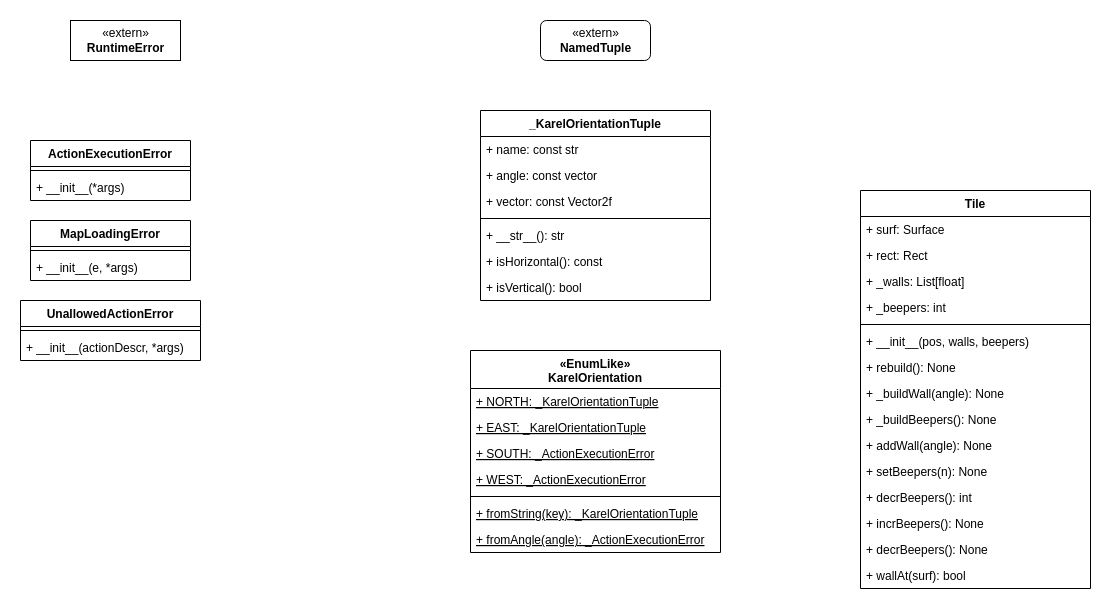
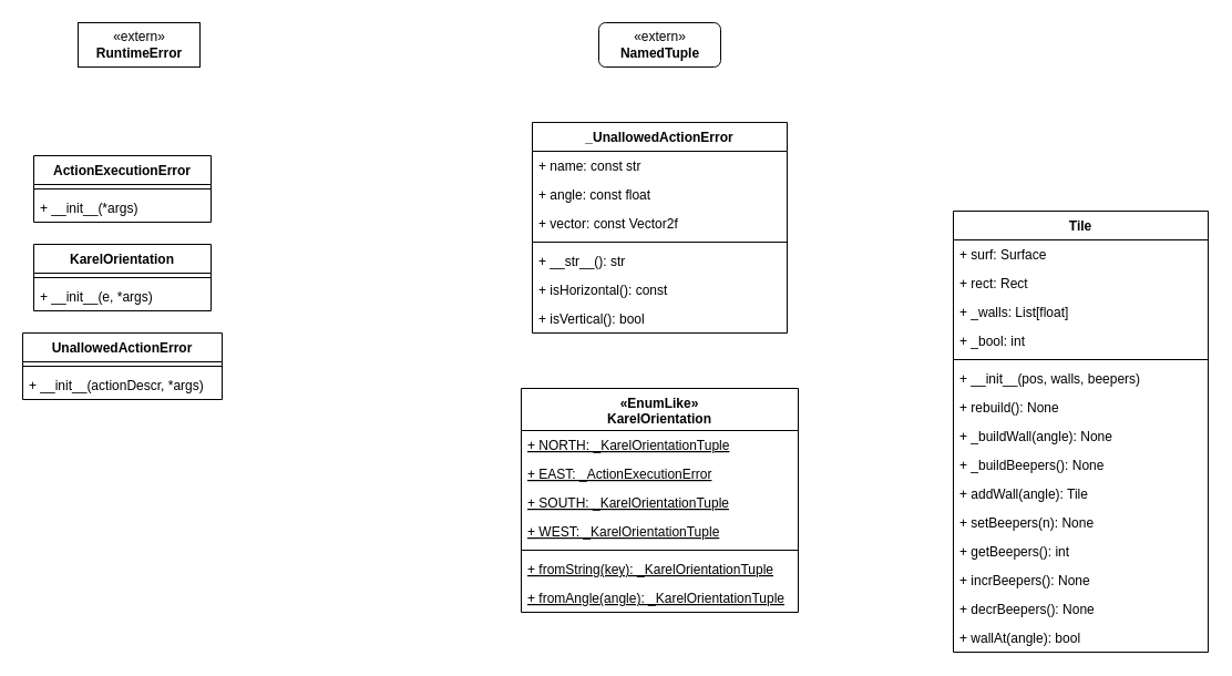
  <mxCell id="0" />
  <mxCell id="1" parent="0" />
  <mxCell id="2" value="ActionExecutionError" style="swimlane;fontStyle=1;align=center;verticalAlign=top;childLayout=stackLayout;horizontal=1;startSize=26;horizontalStack=0;resizeParent=1;resizeParentMax=0;resizeLast=0;collapsible=1;marginBottom=0;" vertex="1" parent="1"><mxGeometry x="30" y="140" width="160" height="60" as="geometry" /></mxCell>
  <mxCell id="3" value="" style="line;strokeWidth=1;fillColor=none;align=left;verticalAlign=middle;spacingTop=-1;spacingLeft=3;spacingRight=3;rotatable=0;labelPosition=right;points=[];portConstraint=eastwest;" vertex="1" parent="2"><mxGeometry y="26" width="160" height="8" as="geometry" /></mxCell>
  <mxCell id="4" value="+ __init__(*args)" style="text;strokeColor=none;fillColor=none;align=left;verticalAlign=top;spacingLeft=4;spacingRight=4;overflow=hidden;rotatable=0;points=[[0,0.5],[1,0.5]];portConstraint=eastwest;" vertex="1" parent="2"><mxGeometry y="34" width="160" height="26" as="geometry" /></mxCell>
- <mxCell id="5" value="MapLoadingError" style="swimlane;fontStyle=1;align=center;verticalAlign=top;childLayout=stackLayout;horizontal=1;startSize=26;horizontalStack=0;resizeParent=1;resizeParentMax=0;resizeLast=0;collapsible=1;marginBottom=0;" vertex="1" parent="1"><mxGeometry x="30" y="220" width="160" height="60" as="geometry" /></mxCell>
+ <mxCell id="5" value="KarelOrientation" style="swimlane;fontStyle=1;align=center;verticalAlign=top;childLayout=stackLayout;horizontal=1;startSize=26;horizontalStack=0;resizeParent=1;resizeParentMax=0;resizeLast=0;collapsible=1;marginBottom=0;" vertex="1" parent="1"><mxGeometry x="30" y="220" width="160" height="60" as="geometry" /></mxCell>
  <mxCell id="6" value="" style="line;strokeWidth=1;fillColor=none;align=left;verticalAlign=middle;spacingTop=-1;spacingLeft=3;spacingRight=3;rotatable=0;labelPosition=right;points=[];portConstraint=eastwest;" vertex="1" parent="5"><mxGeometry y="26" width="160" height="8" as="geometry" /></mxCell>
  <mxCell id="7" value="+ __init__(e, *args)" style="text;strokeColor=none;fillColor=none;align=left;verticalAlign=top;spacingLeft=4;spacingRight=4;overflow=hidden;rotatable=0;points=[[0,0.5],[1,0.5]];portConstraint=eastwest;" vertex="1" parent="5"><mxGeometry y="34" width="160" height="26" as="geometry" /></mxCell>
  <mxCell id="8" value="UnallowedActionError" style="swimlane;fontStyle=1;align=center;verticalAlign=top;childLayout=stackLayout;horizontal=1;startSize=26;horizontalStack=0;resizeParent=1;resizeParentMax=0;resizeLast=0;collapsible=1;marginBottom=0;" vertex="1" parent="1"><mxGeometry x="20" y="300" width="180" height="60" as="geometry" /></mxCell>
  <mxCell id="9" value="" style="line;strokeWidth=1;fillColor=none;align=left;verticalAlign=middle;spacingTop=-1;spacingLeft=3;spacingRight=3;rotatable=0;labelPosition=right;points=[];portConstraint=eastwest;" vertex="1" parent="8"><mxGeometry y="26" width="180" height="8" as="geometry" /></mxCell>
  <mxCell id="10" value="+ __init__(actionDescr, *args)" style="text;strokeColor=none;fillColor=none;align=left;verticalAlign=top;spacingLeft=4;spacingRight=4;overflow=hidden;rotatable=0;points=[[0,0.5],[1,0.5]];portConstraint=eastwest;" vertex="1" parent="8"><mxGeometry y="34" width="180" height="26" as="geometry" /></mxCell>
  <mxCell id="11" value="«extern»&lt;br&gt;&lt;b&gt;RuntimeError&lt;/b&gt;" style="html=1;" vertex="1" parent="1"><mxGeometry x="70" y="20" width="110" height="40" as="geometry" /></mxCell>
  <mxCell id="12" value="«extern»&lt;br&gt;&lt;b&gt;NamedTuple&lt;/b&gt;" style="html=1;direction=west;rounded=1;" vertex="1" parent="1"><mxGeometry x="540" y="20" width="110" height="40" as="geometry" /></mxCell>
- <mxCell id="13" value="_KarelOrientationTuple" style="swimlane;fontStyle=1;align=center;verticalAlign=top;childLayout=stackLayout;horizontal=1;startSize=26;horizontalStack=0;resizeParent=1;resizeParentMax=0;resizeLast=0;collapsible=1;marginBottom=0;" vertex="1" parent="1"><mxGeometry x="480" y="110" width="230" height="190" as="geometry" /></mxCell>
+ <mxCell id="13" value="_UnallowedActionError" style="swimlane;fontStyle=1;align=center;verticalAlign=top;childLayout=stackLayout;horizontal=1;startSize=26;horizontalStack=0;resizeParent=1;resizeParentMax=0;resizeLast=0;collapsible=1;marginBottom=0;" vertex="1" parent="1"><mxGeometry x="480" y="110" width="230" height="190" as="geometry" /></mxCell>
  <mxCell id="14" value="+ name: const str" style="text;strokeColor=none;fillColor=none;align=left;verticalAlign=top;spacingLeft=4;spacingRight=4;overflow=hidden;rotatable=0;points=[[0,0.5],[1,0.5]];portConstraint=eastwest;" vertex="1" parent="13"><mxGeometry y="26" width="230" height="26" as="geometry" /></mxCell>
- <mxCell id="15" value="+ angle: const vector" style="text;strokeColor=none;fillColor=none;align=left;verticalAlign=top;spacingLeft=4;spacingRight=4;overflow=hidden;rotatable=0;points=[[0,0.5],[1,0.5]];portConstraint=eastwest;" vertex="1" parent="13"><mxGeometry y="52" width="230" height="26" as="geometry" /></mxCell>
+ <mxCell id="15" value="+ angle: const float" style="text;strokeColor=none;fillColor=none;align=left;verticalAlign=top;spacingLeft=4;spacingRight=4;overflow=hidden;rotatable=0;points=[[0,0.5],[1,0.5]];portConstraint=eastwest;" vertex="1" parent="13"><mxGeometry y="52" width="230" height="26" as="geometry" /></mxCell>
  <mxCell id="16" value="+ vector: const Vector2f" style="text;strokeColor=none;fillColor=none;align=left;verticalAlign=top;spacingLeft=4;spacingRight=4;overflow=hidden;rotatable=0;points=[[0,0.5],[1,0.5]];portConstraint=eastwest;" vertex="1" parent="13"><mxGeometry y="78" width="230" height="26" as="geometry" /></mxCell>
  <mxCell id="17" value="" style="line;strokeWidth=1;fillColor=none;align=left;verticalAlign=middle;spacingTop=-1;spacingLeft=3;spacingRight=3;rotatable=0;labelPosition=right;points=[];portConstraint=eastwest;" vertex="1" parent="13"><mxGeometry y="104" width="230" height="8" as="geometry" /></mxCell>
  <mxCell id="18" value="+ __str__(): str" style="text;strokeColor=none;fillColor=none;align=left;verticalAlign=top;spacingLeft=4;spacingRight=4;overflow=hidden;rotatable=0;points=[[0,0.5],[1,0.5]];portConstraint=eastwest;" vertex="1" parent="13"><mxGeometry y="112" width="230" height="26" as="geometry" /></mxCell>
  <mxCell id="19" value="+ isHorizontal(): const" style="text;strokeColor=none;fillColor=none;align=left;verticalAlign=top;spacingLeft=4;spacingRight=4;overflow=hidden;rotatable=0;points=[[0,0.5],[1,0.5]];portConstraint=eastwest;" vertex="1" parent="13"><mxGeometry y="138" width="230" height="26" as="geometry" /></mxCell>
  <mxCell id="20" value="+ isVertical(): bool" style="text;strokeColor=none;fillColor=none;align=left;verticalAlign=top;spacingLeft=4;spacingRight=4;overflow=hidden;rotatable=0;points=[[0,0.5],[1,0.5]];portConstraint=eastwest;" vertex="1" parent="13"><mxGeometry y="164" width="230" height="26" as="geometry" /></mxCell>
  <mxCell id="21" value="«EnumLike»&#10;KarelOrientation" style="swimlane;fontStyle=1;align=center;verticalAlign=top;childLayout=stackLayout;horizontal=1;startSize=38;horizontalStack=0;resizeParent=1;resizeParentMax=0;resizeLast=0;collapsible=1;marginBottom=0;" vertex="1" parent="1"><mxGeometry x="470" y="350" width="250" height="202" as="geometry" /></mxCell>
  <mxCell id="22" value="+ NORTH: _KarelOrientationTuple" style="text;strokeColor=none;fillColor=none;align=left;verticalAlign=top;spacingLeft=4;spacingRight=4;overflow=hidden;rotatable=0;points=[[0,0.5],[1,0.5]];portConstraint=eastwest;fontStyle=4" vertex="1" parent="21"><mxGeometry y="38" width="250" height="26" as="geometry" /></mxCell>
- <mxCell id="23" value="+ EAST: _KarelOrientationTuple" style="text;strokeColor=none;fillColor=none;align=left;verticalAlign=top;spacingLeft=4;spacingRight=4;overflow=hidden;rotatable=0;points=[[0,0.5],[1,0.5]];portConstraint=eastwest;fontStyle=4" vertex="1" parent="21"><mxGeometry y="64" width="250" height="26" as="geometry" /></mxCell>
- <mxCell id="24" value="+ SOUTH: _ActionExecutionError" style="text;strokeColor=none;fillColor=none;align=left;verticalAlign=top;spacingLeft=4;spacingRight=4;overflow=hidden;rotatable=0;points=[[0,0.5],[1,0.5]];portConstraint=eastwest;fontStyle=4" vertex="1" parent="21"><mxGeometry y="90" width="250" height="26" as="geometry" /></mxCell>
- <mxCell id="25" value="+ WEST: _ActionExecutionError" style="text;strokeColor=none;fillColor=none;align=left;verticalAlign=top;spacingLeft=4;spacingRight=4;overflow=hidden;rotatable=0;points=[[0,0.5],[1,0.5]];portConstraint=eastwest;fontStyle=4" vertex="1" parent="21"><mxGeometry y="116" width="250" height="26" as="geometry" /></mxCell>
+ <mxCell id="23" value="+ EAST: _ActionExecutionError" style="text;strokeColor=none;fillColor=none;align=left;verticalAlign=top;spacingLeft=4;spacingRight=4;overflow=hidden;rotatable=0;points=[[0,0.5],[1,0.5]];portConstraint=eastwest;fontStyle=4" vertex="1" parent="21"><mxGeometry y="64" width="250" height="26" as="geometry" /></mxCell>
+ <mxCell id="24" value="+ SOUTH: _KarelOrientationTuple" style="text;strokeColor=none;fillColor=none;align=left;verticalAlign=top;spacingLeft=4;spacingRight=4;overflow=hidden;rotatable=0;points=[[0,0.5],[1,0.5]];portConstraint=eastwest;fontStyle=4" vertex="1" parent="21"><mxGeometry y="90" width="250" height="26" as="geometry" /></mxCell>
+ <mxCell id="25" value="+ WEST: _KarelOrientationTuple" style="text;strokeColor=none;fillColor=none;align=left;verticalAlign=top;spacingLeft=4;spacingRight=4;overflow=hidden;rotatable=0;points=[[0,0.5],[1,0.5]];portConstraint=eastwest;fontStyle=4" vertex="1" parent="21"><mxGeometry y="116" width="250" height="26" as="geometry" /></mxCell>
  <mxCell id="26" value="" style="line;strokeWidth=1;fillColor=none;align=left;verticalAlign=middle;spacingTop=-1;spacingLeft=3;spacingRight=3;rotatable=0;labelPosition=right;points=[];portConstraint=eastwest;" vertex="1" parent="21"><mxGeometry y="142" width="250" height="8" as="geometry" /></mxCell>
  <mxCell id="27" value="+ fromString(key): _KarelOrientationTuple" style="text;strokeColor=none;fillColor=none;align=left;verticalAlign=top;spacingLeft=4;spacingRight=4;overflow=hidden;rotatable=0;points=[[0,0.5],[1,0.5]];portConstraint=eastwest;fontStyle=4" vertex="1" parent="21"><mxGeometry y="150" width="250" height="26" as="geometry" /></mxCell>
- <mxCell id="28" value="+ fromAngle(angle): _ActionExecutionError" style="text;strokeColor=none;fillColor=none;align=left;verticalAlign=top;spacingLeft=4;spacingRight=4;overflow=hidden;rotatable=0;points=[[0,0.5],[1,0.5]];portConstraint=eastwest;fontStyle=4" vertex="1" parent="21"><mxGeometry y="176" width="250" height="26" as="geometry" /></mxCell>
+ <mxCell id="28" value="+ fromAngle(angle): _KarelOrientationTuple" style="text;strokeColor=none;fillColor=none;align=left;verticalAlign=top;spacingLeft=4;spacingRight=4;overflow=hidden;rotatable=0;points=[[0,0.5],[1,0.5]];portConstraint=eastwest;fontStyle=4" vertex="1" parent="21"><mxGeometry y="176" width="250" height="26" as="geometry" /></mxCell>
  <mxCell id="29" value="Tile" style="swimlane;fontStyle=1;align=center;verticalAlign=top;childLayout=stackLayout;horizontal=1;startSize=26;horizontalStack=0;resizeParent=1;resizeParentMax=0;resizeLast=0;collapsible=1;marginBottom=0;" vertex="1" parent="1"><mxGeometry x="860" y="190" width="230" height="398" as="geometry" /></mxCell>
  <mxCell id="30" value="+ surf: Surface" style="text;strokeColor=none;fillColor=none;align=left;verticalAlign=top;spacingLeft=4;spacingRight=4;overflow=hidden;rotatable=0;points=[[0,0.5],[1,0.5]];portConstraint=eastwest;" vertex="1" parent="29"><mxGeometry y="26" width="230" height="26" as="geometry" /></mxCell>
  <mxCell id="31" value="+ rect: Rect" style="text;strokeColor=none;fillColor=none;align=left;verticalAlign=top;spacingLeft=4;spacingRight=4;overflow=hidden;rotatable=0;points=[[0,0.5],[1,0.5]];portConstraint=eastwest;" vertex="1" parent="29"><mxGeometry y="52" width="230" height="26" as="geometry" /></mxCell>
  <mxCell id="32" value="+ _walls: List[float]" style="text;strokeColor=none;fillColor=none;align=left;verticalAlign=top;spacingLeft=4;spacingRight=4;overflow=hidden;rotatable=0;points=[[0,0.5],[1,0.5]];portConstraint=eastwest;" vertex="1" parent="29"><mxGeometry y="78" width="230" height="26" as="geometry" /></mxCell>
- <mxCell id="33" value="+ _beepers: int" style="text;strokeColor=none;fillColor=none;align=left;verticalAlign=top;spacingLeft=4;spacingRight=4;overflow=hidden;rotatable=0;points=[[0,0.5],[1,0.5]];portConstraint=eastwest;" vertex="1" parent="29"><mxGeometry y="104" width="230" height="26" as="geometry" /></mxCell>
+ <mxCell id="33" value="+ _bool: int" style="text;strokeColor=none;fillColor=none;align=left;verticalAlign=top;spacingLeft=4;spacingRight=4;overflow=hidden;rotatable=0;points=[[0,0.5],[1,0.5]];portConstraint=eastwest;" vertex="1" parent="29"><mxGeometry y="104" width="230" height="26" as="geometry" /></mxCell>
  <mxCell id="34" value="" style="line;strokeWidth=1;fillColor=none;align=left;verticalAlign=middle;spacingTop=-1;spacingLeft=3;spacingRight=3;rotatable=0;labelPosition=right;points=[];portConstraint=eastwest;" vertex="1" parent="29"><mxGeometry y="130" width="230" height="8" as="geometry" /></mxCell>
  <mxCell id="35" value="+ __init__(pos, walls, beepers)" style="text;strokeColor=none;fillColor=none;align=left;verticalAlign=top;spacingLeft=4;spacingRight=4;overflow=hidden;rotatable=0;points=[[0,0.5],[1,0.5]];portConstraint=eastwest;" vertex="1" parent="29"><mxGeometry y="138" width="230" height="26" as="geometry" /></mxCell>
  <mxCell id="36" value="+ rebuild(): None" style="text;strokeColor=none;fillColor=none;align=left;verticalAlign=top;spacingLeft=4;spacingRight=4;overflow=hidden;rotatable=0;points=[[0,0.5],[1,0.5]];portConstraint=eastwest;" vertex="1" parent="29"><mxGeometry y="164" width="230" height="26" as="geometry" /></mxCell>
  <mxCell id="37" value="+ _buildWall(angle): None" style="text;strokeColor=none;fillColor=none;align=left;verticalAlign=top;spacingLeft=4;spacingRight=4;overflow=hidden;rotatable=0;points=[[0,0.5],[1,0.5]];portConstraint=eastwest;" vertex="1" parent="29"><mxGeometry y="190" width="230" height="26" as="geometry" /></mxCell>
  <mxCell id="38" value="+ _buildBeepers(): None" style="text;strokeColor=none;fillColor=none;align=left;verticalAlign=top;spacingLeft=4;spacingRight=4;overflow=hidden;rotatable=0;points=[[0,0.5],[1,0.5]];portConstraint=eastwest;" vertex="1" parent="29"><mxGeometry y="216" width="230" height="26" as="geometry" /></mxCell>
- <mxCell id="39" value="+ addWall(angle): None" style="text;strokeColor=none;fillColor=none;align=left;verticalAlign=top;spacingLeft=4;spacingRight=4;overflow=hidden;rotatable=0;points=[[0,0.5],[1,0.5]];portConstraint=eastwest;" vertex="1" parent="29"><mxGeometry y="242" width="230" height="26" as="geometry" /></mxCell>
+ <mxCell id="39" value="+ addWall(angle): Tile" style="text;strokeColor=none;fillColor=none;align=left;verticalAlign=top;spacingLeft=4;spacingRight=4;overflow=hidden;rotatable=0;points=[[0,0.5],[1,0.5]];portConstraint=eastwest;" vertex="1" parent="29"><mxGeometry y="242" width="230" height="26" as="geometry" /></mxCell>
  <mxCell id="40" value="+ setBeepers(n): None" style="text;strokeColor=none;fillColor=none;align=left;verticalAlign=top;spacingLeft=4;spacingRight=4;overflow=hidden;rotatable=0;points=[[0,0.5],[1,0.5]];portConstraint=eastwest;" vertex="1" parent="29"><mxGeometry y="268" width="230" height="26" as="geometry" /></mxCell>
- <mxCell id="41" value="+ decrBeepers(): int" style="text;strokeColor=none;fillColor=none;align=left;verticalAlign=top;spacingLeft=4;spacingRight=4;overflow=hidden;rotatable=0;points=[[0,0.5],[1,0.5]];portConstraint=eastwest;" vertex="1" parent="29"><mxGeometry y="294" width="230" height="26" as="geometry" /></mxCell>
+ <mxCell id="41" value="+ getBeepers(): int" style="text;strokeColor=none;fillColor=none;align=left;verticalAlign=top;spacingLeft=4;spacingRight=4;overflow=hidden;rotatable=0;points=[[0,0.5],[1,0.5]];portConstraint=eastwest;" vertex="1" parent="29"><mxGeometry y="294" width="230" height="26" as="geometry" /></mxCell>
  <mxCell id="42" value="+ incrBeepers(): None" style="text;strokeColor=none;fillColor=none;align=left;verticalAlign=top;spacingLeft=4;spacingRight=4;overflow=hidden;rotatable=0;points=[[0,0.5],[1,0.5]];portConstraint=eastwest;" vertex="1" parent="29"><mxGeometry y="320" width="230" height="26" as="geometry" /></mxCell>
  <mxCell id="43" value="+ decrBeepers(): None" style="text;strokeColor=none;fillColor=none;align=left;verticalAlign=top;spacingLeft=4;spacingRight=4;overflow=hidden;rotatable=0;points=[[0,0.5],[1,0.5]];portConstraint=eastwest;" vertex="1" parent="29"><mxGeometry y="346" width="230" height="26" as="geometry" /></mxCell>
- <mxCell id="44" value="+ wallAt(surf): bool" style="text;strokeColor=none;fillColor=none;align=left;verticalAlign=top;spacingLeft=4;spacingRight=4;overflow=hidden;rotatable=0;points=[[0,0.5],[1,0.5]];portConstraint=eastwest;" vertex="1" parent="29"><mxGeometry y="372" width="230" height="26" as="geometry" /></mxCell>
+ <mxCell id="44" value="+ wallAt(angle): bool" style="text;strokeColor=none;fillColor=none;align=left;verticalAlign=top;spacingLeft=4;spacingRight=4;overflow=hidden;rotatable=0;points=[[0,0.5],[1,0.5]];portConstraint=eastwest;" vertex="1" parent="29"><mxGeometry y="372" width="230" height="26" as="geometry" /></mxCell>
